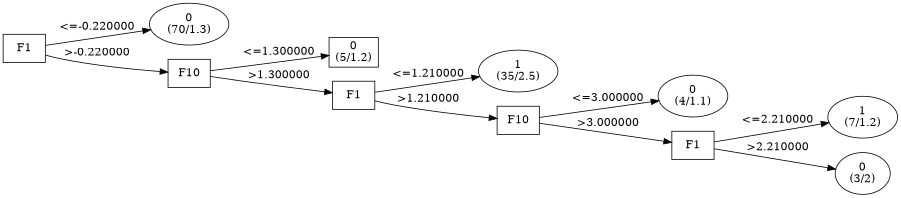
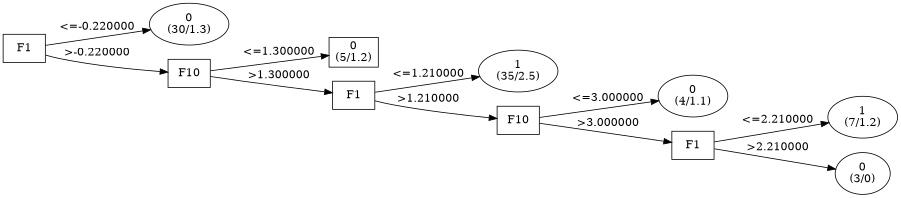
  digraph {
    rankdir=LR
    node [shape=box]
    n1 [label="F1\n"]
-   n2 [label="0\n(70/1.3)" shape=ellipse]
+   n2 [label="0\n(30/1.3)" shape=ellipse]
    n3 [label="F10\n"]
    n4 [label="0\n(5/1.2)"]
    n5 [label="F1\n"]
    n6 [label="1\n(35/2.5)" shape=ellipse]
    n7 [label="F10\n"]
    n8 [label="0\n(4/1.1)" shape=ellipse]
    n9 [label="F1\n"]
    n10 [label="1\n(7/1.2)" shape=ellipse]
-   n11 [label="0\n(3/2)" shape=ellipse]
+   n11 [label="0\n(3/0)" shape=ellipse]
    n1 -> n2 [label="<=-0.220000"]
    n1 -> n3 [label=">-0.220000"]
    n3 -> n4 [label="<=1.300000"]
    n3 -> n5 [label=">1.300000"]
    n5 -> n6 [label="<=1.210000"]
    n5 -> n7 [label=">1.210000"]
    n7 -> n8 [label="<=3.000000"]
    n7 -> n9 [label=">3.000000"]
    n9 -> n10 [label="<=2.210000"]
    n9 -> n11 [label=">2.210000"]
  }
